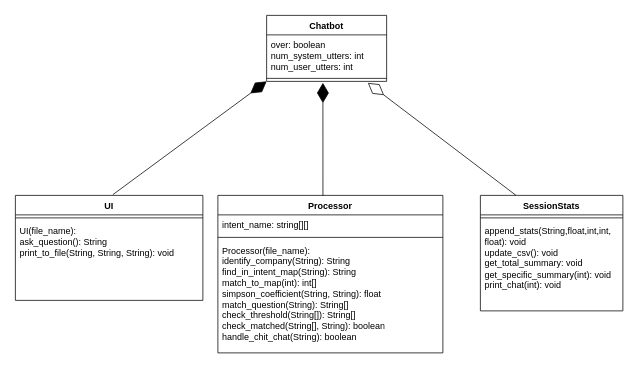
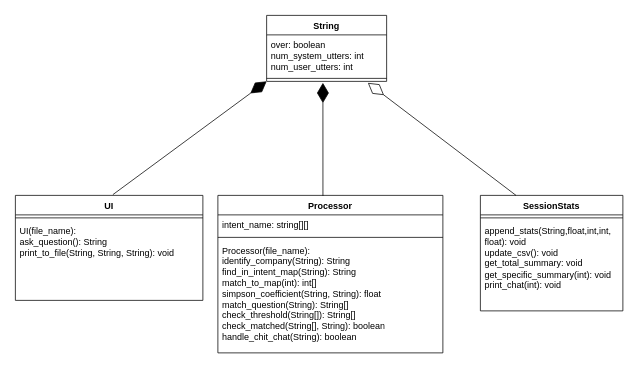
  <mxCell id="0" />
  <mxCell id="1" parent="0" />
  <mxCell id="2" value="UI" style="swimlane;fontStyle=1;align=center;verticalAlign=top;childLayout=stackLayout;horizontal=1;startSize=26;horizontalStack=0;resizeParent=1;resizeParentMax=0;resizeLast=0;collapsible=1;marginBottom=0;whiteSpace=wrap;html=1;" parent="1" vertex="1"><mxGeometry x="20" y="260" width="250" height="140" as="geometry" /></mxCell>
  <mxCell id="3" value="" style="line;strokeWidth=1;fillColor=none;align=left;verticalAlign=middle;spacingTop=-1;spacingLeft=3;spacingRight=3;rotatable=0;labelPosition=right;points=[];portConstraint=eastwest;strokeColor=inherit;" parent="2" vertex="1"><mxGeometry y="26" width="250" height="8" as="geometry" /></mxCell>
  <mxCell id="4" value="&lt;div&gt;&lt;div&gt;UI(file_name):&lt;/div&gt;&lt;/div&gt;ask_question(): String&lt;div&gt;&lt;div&gt;print_to_file(String, String, String): void&lt;/div&gt;&lt;/div&gt;" style="text;strokeColor=none;fillColor=none;align=left;verticalAlign=top;spacingLeft=4;spacingRight=4;overflow=hidden;rotatable=0;points=[[0,0.5],[1,0.5]];portConstraint=eastwest;whiteSpace=wrap;html=1;" parent="2" vertex="1"><mxGeometry y="34" width="250" height="106" as="geometry" /></mxCell>
- <mxCell id="5" value="Chatbot" style="swimlane;fontStyle=1;align=center;verticalAlign=top;childLayout=stackLayout;horizontal=1;startSize=26;horizontalStack=0;resizeParent=1;resizeParentMax=0;resizeLast=0;collapsible=1;marginBottom=0;whiteSpace=wrap;html=1;" parent="1" vertex="1"><mxGeometry x="355" y="20" width="160" height="88" as="geometry" /></mxCell>
+ <mxCell id="5" value="String" style="swimlane;fontStyle=1;align=center;verticalAlign=top;childLayout=stackLayout;horizontal=1;startSize=26;horizontalStack=0;resizeParent=1;resizeParentMax=0;resizeLast=0;collapsible=1;marginBottom=0;whiteSpace=wrap;html=1;" parent="1" vertex="1"><mxGeometry x="355" y="20" width="160" height="88" as="geometry" /></mxCell>
  <mxCell id="6" value="over: boolean&lt;div&gt;num_system_utters: int&lt;/div&gt;&lt;div&gt;num_user_utters: int&lt;/div&gt;" style="text;strokeColor=none;fillColor=none;align=left;verticalAlign=top;spacingLeft=4;spacingRight=4;overflow=hidden;rotatable=0;points=[[0,0.5],[1,0.5]];portConstraint=eastwest;whiteSpace=wrap;html=1;" parent="5" vertex="1"><mxGeometry y="26" width="160" height="54" as="geometry" /></mxCell>
  <mxCell id="7" value="" style="line;strokeWidth=1;fillColor=none;align=left;verticalAlign=middle;spacingTop=-1;spacingLeft=3;spacingRight=3;rotatable=0;labelPosition=right;points=[];portConstraint=eastwest;strokeColor=inherit;" parent="5" vertex="1"><mxGeometry y="80" width="160" height="8" as="geometry" /></mxCell>
  <mxCell id="8" value="Processor" style="swimlane;fontStyle=1;align=center;verticalAlign=top;childLayout=stackLayout;horizontal=1;startSize=26;horizontalStack=0;resizeParent=1;resizeParentMax=0;resizeLast=0;collapsible=1;marginBottom=0;whiteSpace=wrap;html=1;" parent="1" vertex="1"><mxGeometry x="290" y="260" width="300" height="210" as="geometry" /></mxCell>
  <mxCell id="9" value="intent_name: string[][]" style="text;strokeColor=none;fillColor=none;align=left;verticalAlign=top;spacingLeft=4;spacingRight=4;overflow=hidden;rotatable=0;points=[[0,0.5],[1,0.5]];portConstraint=eastwest;whiteSpace=wrap;html=1;" parent="8" vertex="1"><mxGeometry y="26" width="300" height="26" as="geometry" /></mxCell>
  <mxCell id="10" value="" style="line;strokeWidth=1;fillColor=none;align=left;verticalAlign=middle;spacingTop=-1;spacingLeft=3;spacingRight=3;rotatable=0;labelPosition=right;points=[];portConstraint=eastwest;strokeColor=inherit;" parent="8" vertex="1"><mxGeometry y="52" width="300" height="8" as="geometry" /></mxCell>
  <mxCell id="11" value="&lt;div&gt;Processor(file_name):&lt;/div&gt;identify_company(String): String&lt;div&gt;find_in_intent_map(String): String&lt;br&gt;&lt;div&gt;&lt;span style=&quot;background-color: initial;&quot;&gt;match_to_map(int): int[]&lt;/span&gt;&lt;br&gt;&lt;/div&gt;&lt;/div&gt;&lt;div&gt;&lt;span style=&quot;background-color: initial;&quot;&gt;simpson_coefficient(String, String): float&lt;br&gt;&lt;/span&gt;&lt;/div&gt;&lt;div&gt;&lt;span style=&quot;background-color: initial;&quot;&gt;match_question(String): String[]&lt;/span&gt;&lt;/div&gt;&lt;div&gt;&lt;span style=&quot;background-color: initial;&quot;&gt;check_threshold(String[]): String[]&lt;/span&gt;&lt;/div&gt;&lt;div&gt;&lt;span style=&quot;background-color: initial;&quot;&gt;check_matched(String[], String): boolean&lt;/span&gt;&lt;/div&gt;&lt;div&gt;&lt;span style=&quot;background-color: initial;&quot;&gt;handle_chit_chat(String): boolean&lt;/span&gt;&lt;/div&gt;" style="text;strokeColor=none;fillColor=none;align=left;verticalAlign=top;spacingLeft=4;spacingRight=4;overflow=hidden;rotatable=0;points=[[0,0.5],[1,0.5]];portConstraint=eastwest;whiteSpace=wrap;html=1;" parent="8" vertex="1"><mxGeometry y="60" width="300" height="150" as="geometry" /></mxCell>
  <mxCell id="12" value="SessionStats" style="swimlane;fontStyle=1;align=center;verticalAlign=top;childLayout=stackLayout;horizontal=1;startSize=26;horizontalStack=0;resizeParent=1;resizeParentMax=0;resizeLast=0;collapsible=1;marginBottom=0;whiteSpace=wrap;html=1;" vertex="1" parent="1"><mxGeometry x="640" y="260" width="190" height="154" as="geometry" /></mxCell>
  <mxCell id="13" value="" style="line;strokeWidth=1;fillColor=none;align=left;verticalAlign=middle;spacingTop=-1;spacingLeft=3;spacingRight=3;rotatable=0;labelPosition=right;points=[];portConstraint=eastwest;strokeColor=inherit;" vertex="1" parent="12"><mxGeometry y="26" width="190" height="8" as="geometry" /></mxCell>
  <mxCell id="14" value="append_stats(String,float,int,int, float): void&lt;div&gt;update_csv(): void&lt;/div&gt;&lt;div&gt;get_total_summary: void&lt;/div&gt;&lt;div&gt;get_specific_summary(int): void&lt;/div&gt;&lt;div&gt;print_chat(int): void&lt;/div&gt;&lt;div&gt;&lt;br&gt;&lt;/div&gt;" style="text;strokeColor=none;fillColor=none;align=left;verticalAlign=top;spacingLeft=4;spacingRight=4;overflow=hidden;rotatable=0;points=[[0,0.5],[1,0.5]];portConstraint=eastwest;whiteSpace=wrap;html=1;" vertex="1" parent="12"><mxGeometry y="34" width="190" height="120" as="geometry" /></mxCell>
  <mxCell id="15" value="" style="endArrow=diamondThin;endFill=1;endSize=24;html=1;rounded=0;entryX=0.469;entryY=1;entryDx=0;entryDy=0;entryPerimeter=0;exitX=0.467;exitY=0.003;exitDx=0;exitDy=0;exitPerimeter=0;" edge="1" parent="1" source="8"><mxGeometry width="160" relative="1" as="geometry"><mxPoint x="430" y="250" as="sourcePoint" /><mxPoint x="430.04" y="110" as="targetPoint" /></mxGeometry></mxCell>
  <mxCell id="16" value="" style="endArrow=diamondThin;endFill=1;endSize=24;html=1;rounded=0;entryX=0;entryY=1;entryDx=0;entryDy=0;" edge="1" parent="1" target="5"><mxGeometry width="160" relative="1" as="geometry"><mxPoint x="150" y="259" as="sourcePoint" /><mxPoint x="360" y="120" as="targetPoint" /></mxGeometry></mxCell>
  <mxCell id="17" value="" style="endArrow=diamondThin;endFill=0;endSize=24;html=1;rounded=0;exitX=0.25;exitY=0;exitDx=0;exitDy=0;" edge="1" parent="1" source="12"><mxGeometry width="160" relative="1" as="geometry"><mxPoint x="340" y="150" as="sourcePoint" /><mxPoint x="490" y="110" as="targetPoint" /></mxGeometry></mxCell>
